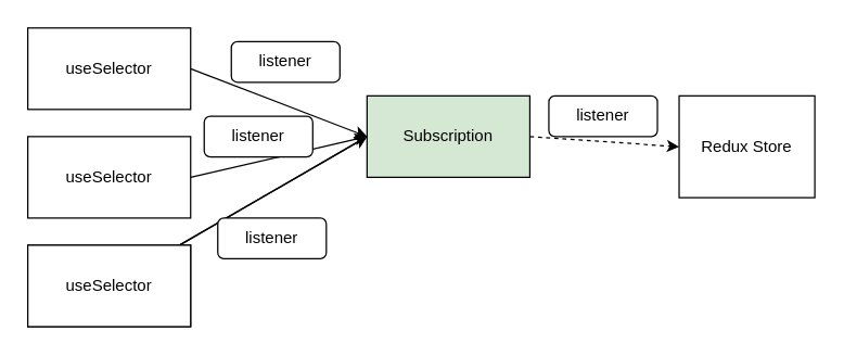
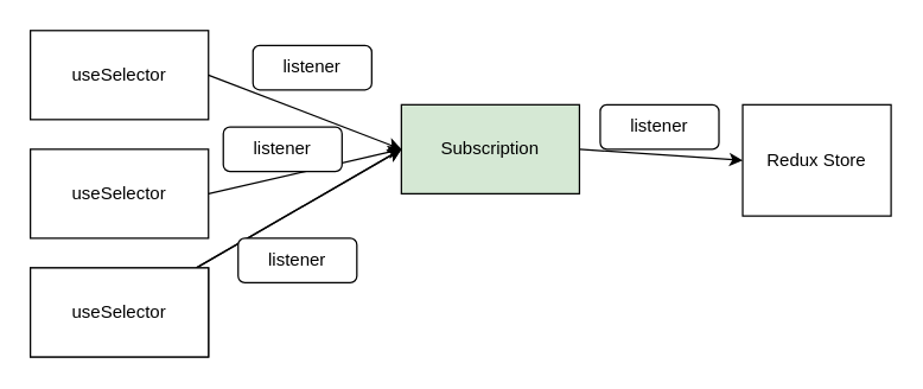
  <mxCell id="0" />
  <mxCell id="1" parent="0" />
  <mxCell id="2" value="Redux Store" style="rounded=0;whiteSpace=wrap;html=1;" vertex="1" parent="1"><mxGeometry x="500" y="70" width="100" height="75" as="geometry" /></mxCell>
- <mxCell id="3" style="edgeStyle=none;html=1;exitX=1;exitY=0.5;exitDx=0;exitDy=0;entryX=0;entryY=0.5;entryDx=0;entryDy=0;dashed=1;" edge="1" parent="1" source="4" target="2"><mxGeometry relative="1" as="geometry" /></mxCell>
+ <mxCell id="3" style="edgeStyle=none;html=1;exitX=1;exitY=0.5;exitDx=0;exitDy=0;entryX=0;entryY=0.5;entryDx=0;entryDy=0;" edge="1" parent="1" source="4" target="2"><mxGeometry relative="1" as="geometry" /></mxCell>
  <mxCell id="4" value="Subscription" style="rounded=0;whiteSpace=wrap;html=1;fillColor=#d5e8d4;" vertex="1" parent="1"><mxGeometry x="270" y="70" width="120" height="60" as="geometry" /></mxCell>
  <mxCell id="5" value="listener" style="rounded=1;whiteSpace=wrap;html=1;" vertex="1" parent="1"><mxGeometry x="170" y="30" width="80" height="30" as="geometry" /></mxCell>
  <mxCell id="6" style="edgeStyle=none;html=1;exitX=1;exitY=0.5;exitDx=0;exitDy=0;entryX=0;entryY=0.5;entryDx=0;entryDy=0;" edge="1" parent="1" source="7" target="4"><mxGeometry relative="1" as="geometry" /></mxCell>
  <mxCell id="7" value="useSelector" style="rounded=0;whiteSpace=wrap;html=1;" vertex="1" parent="1"><mxGeometry x="20" y="20" width="120" height="60" as="geometry" /></mxCell>
  <mxCell id="8" style="edgeStyle=none;html=1;exitX=1;exitY=0.5;exitDx=0;exitDy=0;entryX=0;entryY=0.5;entryDx=0;entryDy=0;" edge="1" parent="1" source="9" target="4"><mxGeometry relative="1" as="geometry" /></mxCell>
  <mxCell id="9" value="useSelector" style="rounded=0;whiteSpace=wrap;html=1;" vertex="1" parent="1"><mxGeometry x="20" y="100" width="120" height="60" as="geometry" /></mxCell>
  <mxCell id="10" style="edgeStyle=none;html=1;entryX=0;entryY=0.5;entryDx=0;entryDy=0;" edge="1" parent="1" source="11" target="4"><mxGeometry relative="1" as="geometry" /></mxCell>
  <mxCell id="11" value="useSelector" style="rounded=0;whiteSpace=wrap;html=1;" vertex="1" parent="1"><mxGeometry x="20" y="180" width="120" height="60" as="geometry" /></mxCell>
  <mxCell id="12" style="edgeStyle=none;html=1;entryX=0;entryY=0.5;entryDx=0;entryDy=0;" edge="1" source="13" parent="1"><mxGeometry relative="1" as="geometry"><mxPoint x="270" y="100" as="targetPoint" /></mxGeometry></mxCell>
  <mxCell id="13" value="useSelector" style="rounded=0;whiteSpace=wrap;html=1;" vertex="1" parent="1"><mxGeometry x="20" y="180" width="120" height="60" as="geometry" /></mxCell>
  <mxCell id="14" value="listener" style="rounded=1;whiteSpace=wrap;html=1;" vertex="1" parent="1"><mxGeometry x="150" y="85" width="80" height="30" as="geometry" /></mxCell>
  <mxCell id="15" value="listener" style="rounded=1;whiteSpace=wrap;html=1;" vertex="1" parent="1"><mxGeometry x="160" y="160" width="80" height="30" as="geometry" /></mxCell>
  <mxCell id="16" value="listener" style="rounded=1;whiteSpace=wrap;html=1;" vertex="1" parent="1"><mxGeometry x="404" y="70" width="80" height="30" as="geometry" /></mxCell>
